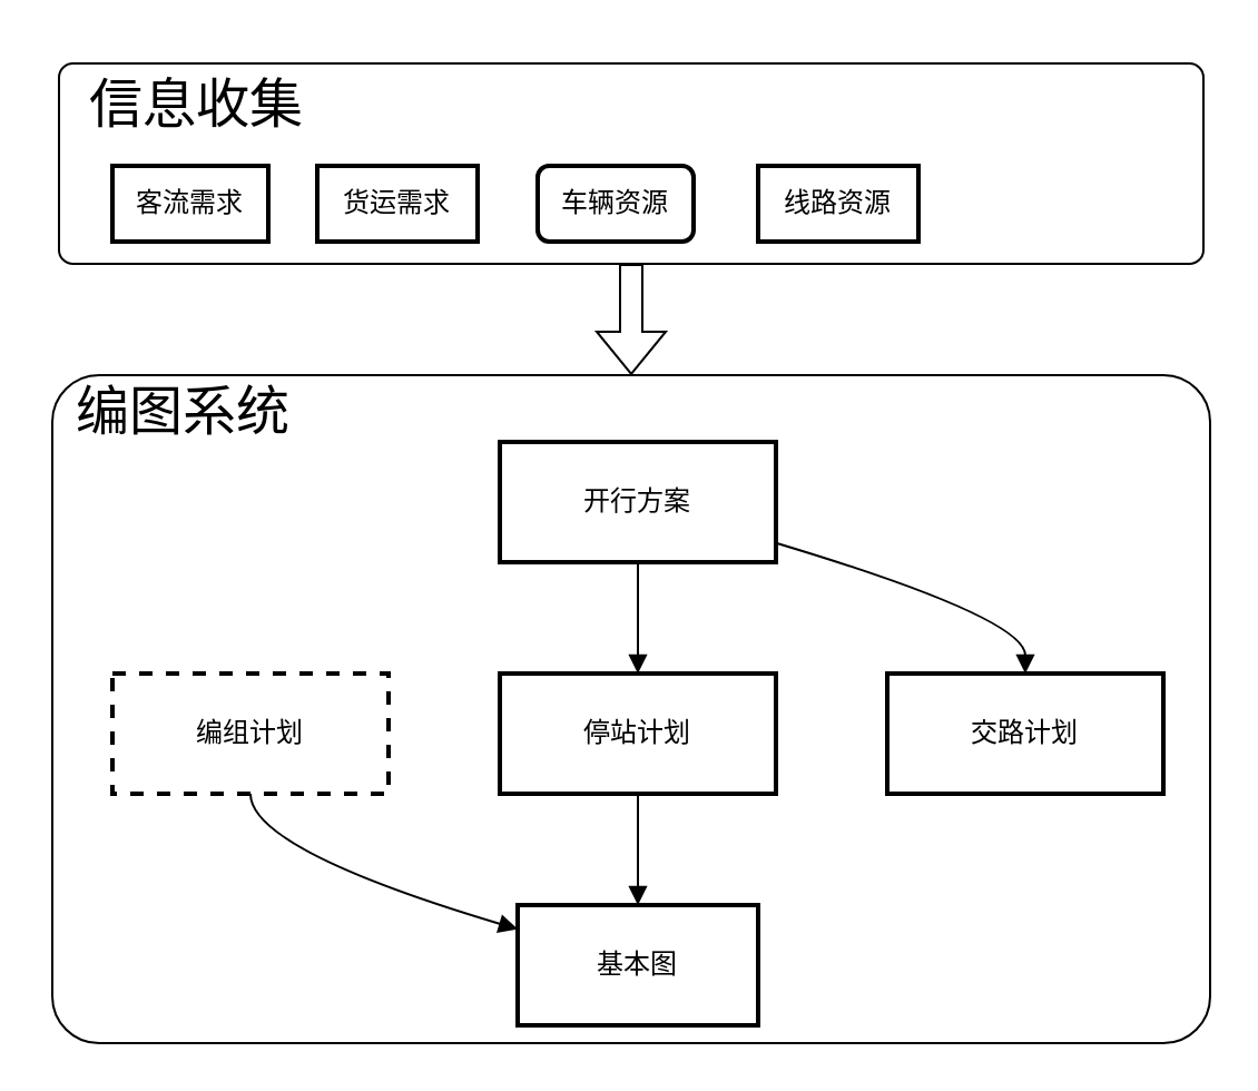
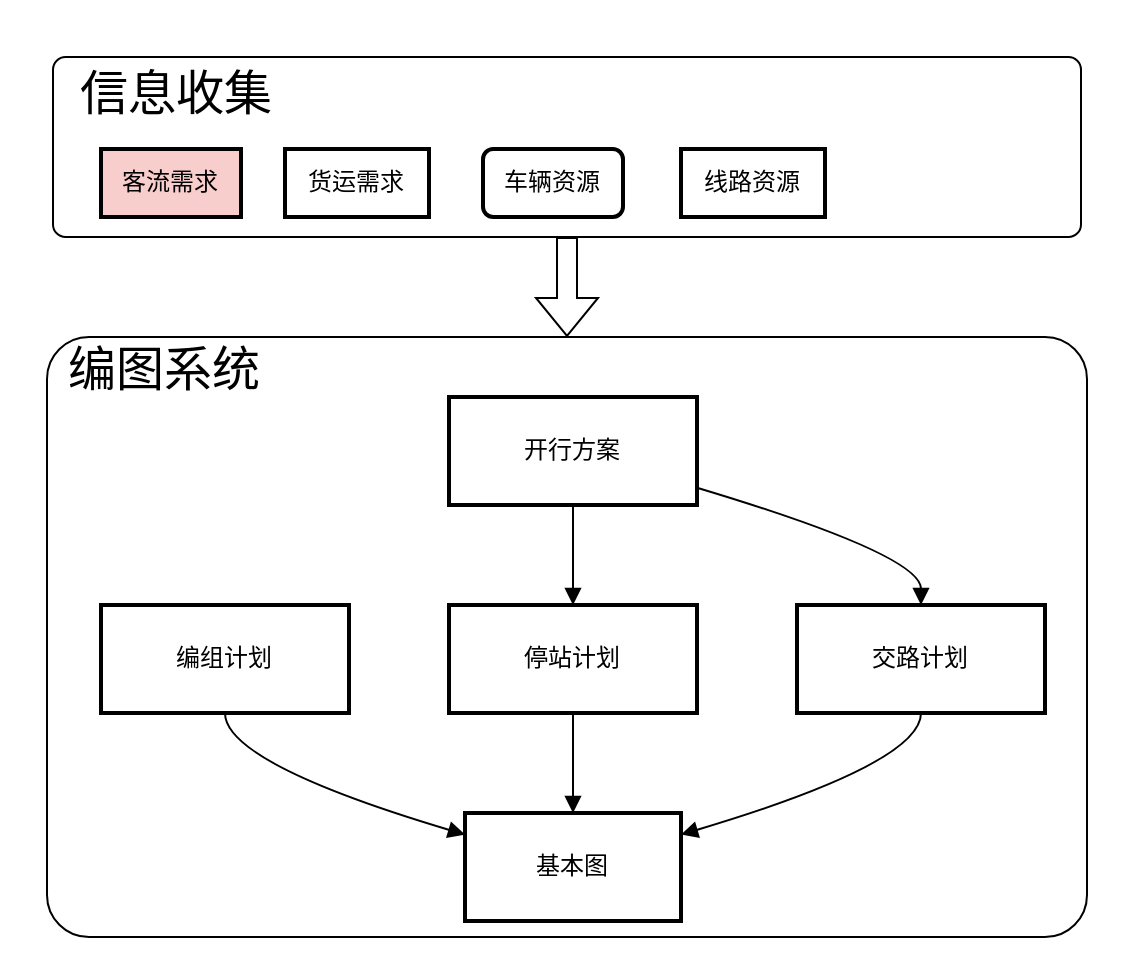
  <mxCell id="0" />
  <mxCell id="1" parent="0" />
  <mxCell id="2" value="" style="rounded=1;whiteSpace=wrap;html=1;fillColor=none;arcSize=7;" vertex="1" parent="1"><mxGeometry x="23" y="168" width="520" height="300" as="geometry" /></mxCell>
  <mxCell id="3" value="开行方案" style="whiteSpace=wrap;strokeWidth=2;" vertex="1" parent="1"><mxGeometry x="224" y="198" width="124" height="54" as="geometry" /></mxCell>
- <mxCell id="4" value="编组计划" style="whiteSpace=wrap;strokeWidth=2;dashed=1;" vertex="1" parent="1"><mxGeometry x="50" y="302" width="124" height="54" as="geometry" /></mxCell>
+ <mxCell id="4" value="编组计划" style="whiteSpace=wrap;strokeWidth=2;" vertex="1" parent="1"><mxGeometry x="50" y="302" width="124" height="54" as="geometry" /></mxCell>
  <mxCell id="5" value="停站计划" style="whiteSpace=wrap;strokeWidth=2;" vertex="1" parent="1"><mxGeometry x="224" y="302" width="124" height="54" as="geometry" /></mxCell>
  <mxCell id="6" value="交路计划" style="whiteSpace=wrap;strokeWidth=2;" vertex="1" parent="1"><mxGeometry x="398" y="302" width="124" height="54" as="geometry" /></mxCell>
  <mxCell id="7" value="基本图" style="whiteSpace=wrap;strokeWidth=2;" vertex="1" parent="1"><mxGeometry x="232" y="406" width="108" height="54" as="geometry" /></mxCell>
  <mxCell id="8" value="" style="curved=1;startArrow=none;endArrow=block;exitX=0.5;exitY=1;entryX=0.5;entryY=0;rounded=0;" edge="1" parent="1" source="3" target="5"><mxGeometry relative="1" as="geometry"><Array as="points" /></mxGeometry></mxCell>
  <mxCell id="9" value="" style="curved=1;startArrow=none;endArrow=block;exitX=1;exitY=0.84;entryX=0.5;entryY=0;rounded=0;" edge="1" parent="1" source="3" target="6"><mxGeometry relative="1" as="geometry"><Array as="points"><mxPoint x="460" y="277" /></Array></mxGeometry></mxCell>
  <mxCell id="10" value="" style="curved=1;startArrow=none;endArrow=block;exitX=0.5;exitY=1;entryX=0;entryY=0.2;rounded=0;" edge="1" parent="1" source="4" target="7"><mxGeometry relative="1" as="geometry"><Array as="points"><mxPoint x="112" y="381" /></Array></mxGeometry></mxCell>
  <mxCell id="11" value="" style="curved=1;startArrow=none;endArrow=block;exitX=0.5;exitY=1;entryX=0.5;entryY=0;rounded=0;" edge="1" parent="1" source="5" target="7"><mxGeometry relative="1" as="geometry"><Array as="points" /></mxGeometry></mxCell>
+ <mxCell id="12" value="" style="curved=1;startArrow=none;endArrow=block;exitX=0.5;exitY=1;entryX=1;entryY=0.2;rounded=0;" edge="1" parent="1" source="6" target="7"><mxGeometry relative="1" as="geometry"><Array as="points"><mxPoint x="460" y="381" /></Array></mxGeometry></mxCell>
  <mxCell id="13" value="编图系统" style="whiteSpace=wrap;strokeWidth=2;strokeColor=none;fillColor=none;fontSize=24;" vertex="1" parent="1"><mxGeometry y="158" width="124" height="54" as="geometry" x="20" /></mxCell>
- <mxCell id="14" value="客流需求" style="whiteSpace=wrap;strokeWidth=2;" vertex="1" parent="1"><mxGeometry x="50" y="74" width="70" height="34" as="geometry" /></mxCell>
+ <mxCell id="14" value="客流需求" style="whiteSpace=wrap;strokeWidth=2;fillColor=#f8cecc;" vertex="1" parent="1"><mxGeometry x="50" y="74" width="70" height="34" as="geometry" /></mxCell>
  <mxCell id="15" value="车辆资源" style="whiteSpace=wrap;strokeWidth=2;rounded=1;" vertex="1" parent="1"><mxGeometry x="241" y="74" width="70" height="34" as="geometry" /></mxCell>
  <mxCell id="16" value="线路资源" style="whiteSpace=wrap;strokeWidth=2;" vertex="1" parent="1"><mxGeometry x="340" y="74" width="72" height="34" as="geometry" /></mxCell>
  <mxCell id="17" value="货运需求" style="whiteSpace=wrap;strokeWidth=2;" vertex="1" parent="1"><mxGeometry x="142" y="74" width="72" height="34" as="geometry" /></mxCell>
  <mxCell id="18" value="" style="rounded=1;whiteSpace=wrap;html=1;fillColor=none;arcSize=7;" vertex="1" parent="1"><mxGeometry x="26" y="28" width="514" height="90" as="geometry" /></mxCell>
  <mxCell id="19" value="信息收集" style="whiteSpace=wrap;strokeWidth=2;strokeColor=none;fillColor=none;fontSize=24;" vertex="1" parent="1"><mxGeometry x="26" y="20" width="124" height="54" as="geometry" /></mxCell>
  <mxCell id="20" value="" style="endArrow=classic;html=1;rounded=0;shape=flexArrow;" edge="1" parent="1" source="18" target="2"><mxGeometry width="50" height="50" relative="1" as="geometry"><mxPoint x="770" y="278" as="sourcePoint" /><mxPoint x="820" y="228" as="targetPoint" /></mxGeometry></mxCell>
